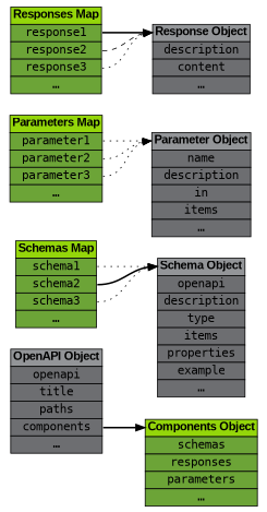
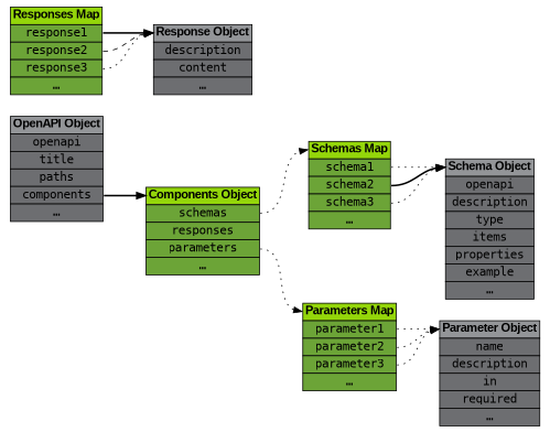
  digraph {
    bgcolor=white
    rankdir=LR
    node [fontname=monospace shape=none]
    edge [headport=header style=dotted]
    n1 [label=<<table border="0" cellspacing="0">         <tr><td border="1" bgcolor="#939598"><font face="arial"><b>OpenAPI Object</b></font></td></tr>         <tr><td border="1" bgcolor="#6d6e71">openapi</td></tr>         <tr><td border="1" bgcolor="#6d6e71">title</td></tr>         <tr><td border="1" bgcolor="#6d6e71">paths</td></tr>         <tr><td border="1" bgcolor="#6d6e71" port="components">components</td></tr>         <tr><td border="1" bgcolor="#6d6e71">…</td></tr></table>>]
    n2 [label=<<table border="0" cellspacing="0">         <tr><td border="1" bgcolor="#94d60a" port="header"><font face="arial"><b>Components Object</b></font></td></tr>         <tr><td border="1" bgcolor="#6ca437" port="schemas">schemas</td></tr>         <tr><td border="1" bgcolor="#6ca437" port="responses">responses</td></tr>         <tr><td border="1" bgcolor="#6ca437" port="parameters">parameters</td></tr>         <tr><td border="1" bgcolor="#6ca437">…</td></tr></table>>]
    n3 [label=<<table border="0" cellspacing="0">         <tr><td border="1" bgcolor="#94d60a" port="header"><font face="arial"><b>Schemas Map</b></font></td></tr>         <tr><td border="1" bgcolor="#6ca437" port="schema1">schema1</td></tr>         <tr><td border="1" bgcolor="#6ca437" port="schema2">schema2</td></tr>         <tr><td border="1" bgcolor="#6ca437" port="schema3">schema3</td></tr>         <tr><td border="1" bgcolor="#6ca437">…</td></tr></table>>]
    n4 [label=<<table border="0" cellspacing="0">         <tr><td border="1" bgcolor="#94d60a" port="header"><font face="arial"><b>Parameters Map</b></font></td></tr>         <tr><td border="1" bgcolor="#6ca437" port="parameter1">parameter1</td></tr>         <tr><td border="1" bgcolor="#6ca437" port="parameter2">parameter2</td></tr>         <tr><td border="1" bgcolor="#6ca437" port="parameter3">parameter3</td></tr>         <tr><td border="1" bgcolor="#6ca437">…</td></tr></table>>]
    n5 [label=<<table border="0" cellspacing="0">         <tr><td border="1" bgcolor="#939598" port="header"><font face="arial"><b>Schema Object</b></font></td></tr>         <tr><td border="1" bgcolor="#6d6e71">openapi</td></tr>         <tr><td border="1" bgcolor="#6d6e71">description</td></tr>         <tr><td border="1" bgcolor="#6d6e71">type</td></tr>         <tr><td border="1" bgcolor="#6d6e71" port="items">items</td></tr>         <tr><td border="1" bgcolor="#6d6e71" port="properties">properties</td></tr>         <tr><td border="1" bgcolor="#6d6e71">example</td></tr>         <tr><td border="1" bgcolor="#6d6e71">…</td></tr></table>>]
    n6 [label=<<table border="0" cellspacing="0">         <tr><td border="1" bgcolor="#94d60a" port="header"><font face="arial"><b>Responses Map</b></font></td></tr>         <tr><td border="1" bgcolor="#6ca437" port="response1">response1</td></tr>         <tr><td border="1" bgcolor="#6ca437" port="response2">response2</td></tr>         <tr><td border="1" bgcolor="#6ca437" port="response3">response3</td></tr>         <tr><td border="1" bgcolor="#6ca437">…</td></tr></table>>]
    n7 [label=<<table border="0" cellspacing="0">         <tr><td border="1" bgcolor="#939598" port="header"><font face="arial"><b>Response Object</b></font></td></tr>         <tr><td border="1" bgcolor="#6d6e71">description</td></tr>         <tr><td border="1" bgcolor="#6d6e71">content</td></tr>         <tr><td border="1" bgcolor="#6d6e71">…</td></tr></table>>]
-   n8 [label=<<table border="0" cellspacing="0">         <tr><td border="1" bgcolor="#939598" port="header"><font face="arial"><b>Parameter Object</b></font></td></tr>         <tr><td border="1" bgcolor="#6d6e71">name</td></tr>         <tr><td border="1" bgcolor="#6d6e71">description</td></tr>         <tr><td border="1" bgcolor="#6d6e71">in</td></tr>         <tr><td border="1" bgcolor="#6d6e71">items</td></tr>         <tr><td border="1" bgcolor="#6d6e71">…</td></tr></table>>]
+   n8 [label=<<table border="0" cellspacing="0">         <tr><td border="1" bgcolor="#939598" port="header"><font face="arial"><b>Parameter Object</b></font></td></tr>         <tr><td border="1" bgcolor="#6d6e71">name</td></tr>         <tr><td border="1" bgcolor="#6d6e71">description</td></tr>         <tr><td border="1" bgcolor="#6d6e71">in</td></tr>         <tr><td border="1" bgcolor="#6d6e71">required</td></tr>         <tr><td border="1" bgcolor="#6d6e71">…</td></tr></table>>]
    n1 -> n2 [style=bold tailport=components]
+   n2 -> n3 [tailport=schemas]
+   n2 -> n4 [tailport=parameters]
    n3 -> n5 [tailport=schema1 weight=10]
    n3 -> n5 [style=bold tailport=schema2]
    n3 -> n5 [tailport=schema3]
    n4 -> n8 [tailport=parameter1 weight=10]
    n4 -> n8 [tailport=parameter2]
    n4 -> n8 [tailport=parameter3]
    n6 -> n7 [style=bold tailport=response1 weight=10]
    n6 -> n7 [style=dashed tailport=response2]
    n6 -> n7 [tailport=response3]
  }
